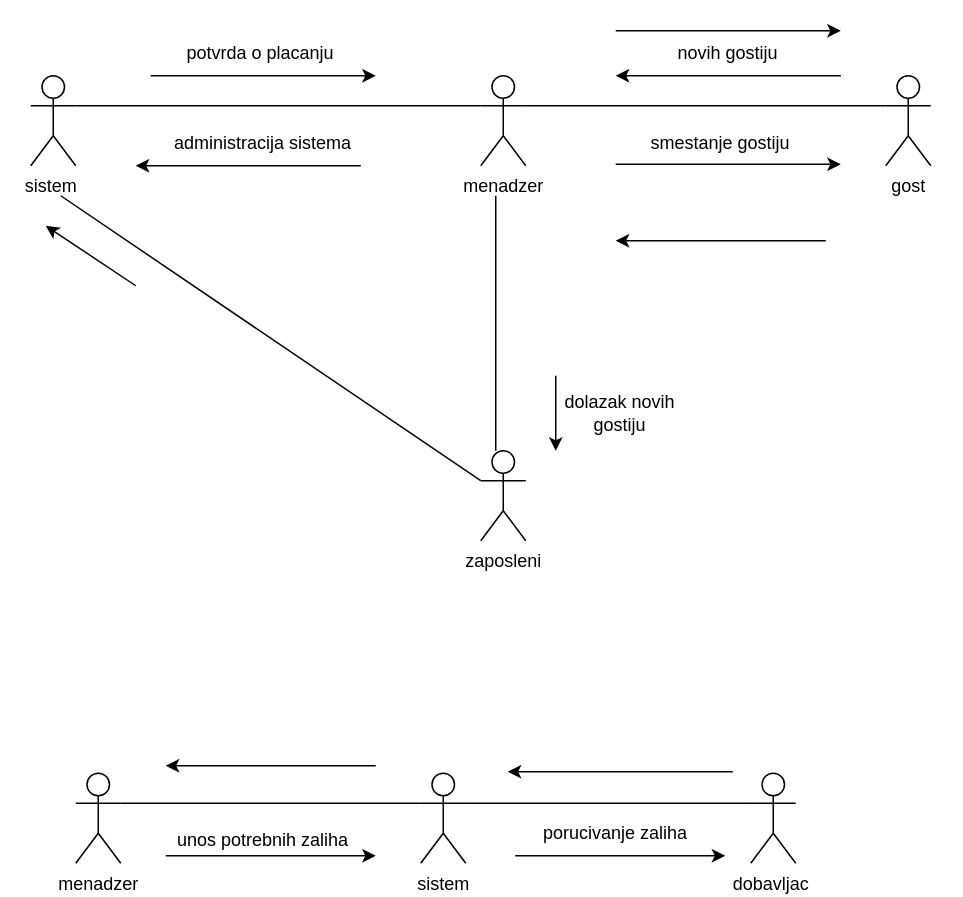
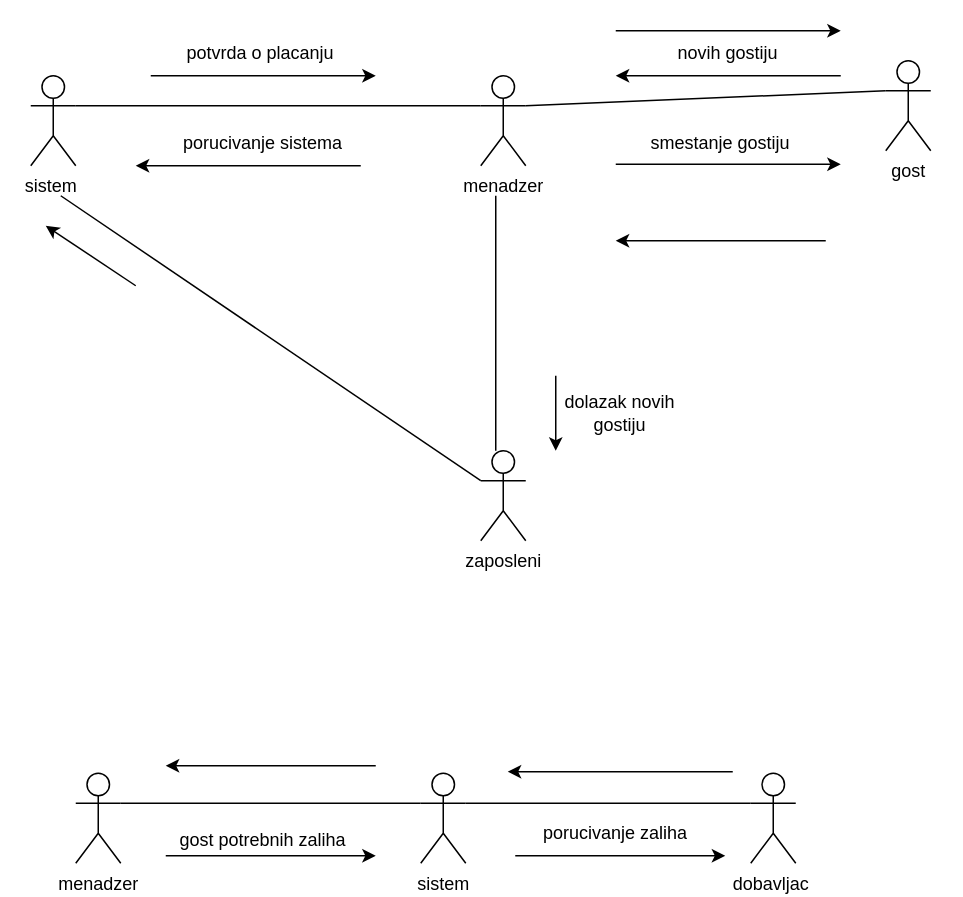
  <mxCell id="0" />
  <mxCell id="1" parent="0" />
  <mxCell id="2" value="sistem&amp;nbsp;" style="shape=umlActor;verticalLabelPosition=bottom;verticalAlign=top;html=1;outlineConnect=0;" vertex="1" parent="1"><mxGeometry x="20" y="50" width="30" height="60" as="geometry" /></mxCell>
  <mxCell id="3" value="menadzer" style="shape=umlActor;verticalLabelPosition=bottom;verticalAlign=top;html=1;outlineConnect=0;" vertex="1" parent="1"><mxGeometry x="320" y="50" width="30" height="60" as="geometry" /></mxCell>
  <mxCell id="4" value="zaposleni&lt;div&gt;&lt;br&gt;&lt;/div&gt;" style="shape=umlActor;verticalLabelPosition=bottom;verticalAlign=top;html=1;outlineConnect=0;" vertex="1" parent="1"><mxGeometry x="320" y="300" width="30" height="60" as="geometry" /></mxCell>
- <mxCell id="5" value="gost" style="shape=umlActor;verticalLabelPosition=bottom;verticalAlign=top;html=1;outlineConnect=0;" vertex="1" parent="1"><mxGeometry x="590" y="50" width="30" height="60" as="geometry" /></mxCell>
+ <mxCell id="5" value="gost" style="shape=umlActor;verticalLabelPosition=bottom;verticalAlign=top;html=1;outlineConnect=0;" vertex="1" parent="1"><mxGeometry x="590" y="40" width="30" height="60" as="geometry" /></mxCell>
  <mxCell id="6" value="" style="endArrow=none;html=1;rounded=0;entryX=0;entryY=0.333;entryDx=0;entryDy=0;entryPerimeter=0;" edge="1" parent="1" target="3"><mxGeometry width="50" height="50" relative="1" as="geometry"><mxPoint x="50" y="70" as="sourcePoint" /><mxPoint x="100" y="20" as="targetPoint" /></mxGeometry></mxCell>
  <mxCell id="7" value="" style="endArrow=none;html=1;rounded=0;entryX=0;entryY=0.333;entryDx=0;entryDy=0;entryPerimeter=0;" edge="1" parent="1" target="5"><mxGeometry width="50" height="50" relative="1" as="geometry"><mxPoint x="350" y="70" as="sourcePoint" /><mxPoint x="580" y="80" as="targetPoint" /></mxGeometry></mxCell>
  <mxCell id="8" value="" style="endArrow=none;html=1;rounded=0;" edge="1" parent="1"><mxGeometry width="50" height="50" relative="1" as="geometry"><mxPoint x="330" y="300" as="sourcePoint" /><mxPoint x="330" y="130" as="targetPoint" /></mxGeometry></mxCell>
  <mxCell id="9" value="" style="endArrow=classic;html=1;rounded=0;" edge="1" parent="1"><mxGeometry width="50" height="50" relative="1" as="geometry"><mxPoint x="370" y="250" as="sourcePoint" /><mxPoint x="370" y="300" as="targetPoint" /></mxGeometry></mxCell>
  <mxCell id="10" value="dolazak novih gostiju" style="text;html=1;align=center;verticalAlign=middle;whiteSpace=wrap;rounded=0;" vertex="1" parent="1"><mxGeometry x="360" y="260" width="106" height="30" as="geometry" /></mxCell>
  <mxCell id="11" value="" style="endArrow=classic;html=1;rounded=0;" edge="1" parent="1"><mxGeometry width="50" height="50" relative="1" as="geometry"><mxPoint x="410" y="109" as="sourcePoint" /><mxPoint x="560" y="109" as="targetPoint" /></mxGeometry></mxCell>
  <mxCell id="12" value="smestanje gostiju" style="text;html=1;align=center;verticalAlign=middle;whiteSpace=wrap;rounded=0;" vertex="1" parent="1"><mxGeometry x="420" y="80" width="120" height="30" as="geometry" /></mxCell>
  <mxCell id="13" value="" style="endArrow=classic;html=1;rounded=0;" edge="1" parent="1"><mxGeometry width="50" height="50" relative="1" as="geometry"><mxPoint x="240" y="110" as="sourcePoint" /><mxPoint x="90" y="110" as="targetPoint" /></mxGeometry></mxCell>
- <mxCell id="14" value="administracija sistema" style="text;html=1;align=center;verticalAlign=middle;whiteSpace=wrap;rounded=0;" vertex="1" parent="1"><mxGeometry x="110" y="80" width="130" height="30" as="geometry" /></mxCell>
+ <mxCell id="14" value="porucivanje sistema" style="text;html=1;align=center;verticalAlign=middle;whiteSpace=wrap;rounded=0;" vertex="1" parent="1"><mxGeometry x="110" y="80" width="130" height="30" as="geometry" /></mxCell>
  <mxCell id="15" value="" style="endArrow=none;html=1;rounded=0;entryX=0;entryY=0.333;entryDx=0;entryDy=0;entryPerimeter=0;" edge="1" parent="1" target="4"><mxGeometry width="50" height="50" relative="1" as="geometry"><mxPoint x="40" y="130" as="sourcePoint" /><mxPoint x="130" y="150" as="targetPoint" /></mxGeometry></mxCell>
  <mxCell id="16" value="" style="endArrow=classic;html=1;rounded=0;" edge="1" parent="1"><mxGeometry width="50" height="50" relative="1" as="geometry"><mxPoint x="90" y="190" as="sourcePoint" /><mxPoint x="30" y="150" as="targetPoint" /><Array as="points" /></mxGeometry></mxCell>
  <mxCell id="17" value="" style="endArrow=classic;html=1;rounded=0;" edge="1" parent="1"><mxGeometry width="50" height="50" relative="1" as="geometry"><mxPoint x="560" y="50" as="sourcePoint" /><mxPoint x="410" y="50" as="targetPoint" /></mxGeometry></mxCell>
  <mxCell id="18" value="novih gostiju" style="text;html=1;align=center;verticalAlign=middle;whiteSpace=wrap;rounded=0;" vertex="1" parent="1"><mxGeometry x="420" y="20" width="130" height="30" as="geometry" /></mxCell>
  <mxCell id="19" value="" style="endArrow=classic;html=1;rounded=0;" edge="1" parent="1"><mxGeometry width="50" height="50" relative="1" as="geometry"><mxPoint x="410" y="20" as="sourcePoint" /><mxPoint x="560" y="20" as="targetPoint" /></mxGeometry></mxCell>
  <mxCell id="20" value="" style="endArrow=classic;html=1;rounded=0;" edge="1" parent="1"><mxGeometry width="50" height="50" relative="1" as="geometry"><mxPoint x="550" y="160" as="sourcePoint" /><mxPoint x="410" y="160" as="targetPoint" /></mxGeometry></mxCell>
  <mxCell id="21" value="" style="endArrow=classic;html=1;rounded=0;" edge="1" parent="1"><mxGeometry width="50" height="50" relative="1" as="geometry"><mxPoint x="100" y="50" as="sourcePoint" /><mxPoint x="250" y="50" as="targetPoint" /></mxGeometry></mxCell>
  <mxCell id="22" value="potvrda o placanju&amp;nbsp;" style="text;html=1;align=center;verticalAlign=middle;whiteSpace=wrap;rounded=0;" vertex="1" parent="1"><mxGeometry x="110" y="20" width="130" height="30" as="geometry" /></mxCell>
  <mxCell id="23" value="menadzer" style="shape=umlActor;verticalLabelPosition=bottom;verticalAlign=top;html=1;outlineConnect=0;" vertex="1" parent="1"><mxGeometry x="50" y="515" width="30" height="60" as="geometry" /></mxCell>
  <mxCell id="24" value="sistem" style="shape=umlActor;verticalLabelPosition=bottom;verticalAlign=top;html=1;outlineConnect=0;" vertex="1" parent="1"><mxGeometry x="280" y="515" width="30" height="60" as="geometry" /></mxCell>
  <mxCell id="25" value="dobavljac&amp;nbsp;" style="shape=umlActor;verticalLabelPosition=bottom;verticalAlign=top;html=1;outlineConnect=0;" vertex="1" parent="1"><mxGeometry x="500" y="515" width="30" height="60" as="geometry" /></mxCell>
  <mxCell id="26" value="" style="endArrow=none;html=1;rounded=0;entryX=0;entryY=0.333;entryDx=0;entryDy=0;entryPerimeter=0;exitX=1;exitY=0.333;exitDx=0;exitDy=0;exitPerimeter=0;" edge="1" parent="1" source="23" target="24"><mxGeometry width="50" height="50" relative="1" as="geometry"><mxPoint x="80" y="540" as="sourcePoint" /><mxPoint x="130" y="490" as="targetPoint" /></mxGeometry></mxCell>
  <mxCell id="27" value="" style="endArrow=none;html=1;rounded=0;entryX=0;entryY=0.333;entryDx=0;entryDy=0;entryPerimeter=0;exitX=1;exitY=0.333;exitDx=0;exitDy=0;exitPerimeter=0;" edge="1" parent="1" source="24" target="25"><mxGeometry width="50" height="50" relative="1" as="geometry"><mxPoint x="310" y="540" as="sourcePoint" /><mxPoint x="360" y="490" as="targetPoint" /></mxGeometry></mxCell>
  <mxCell id="28" value="" style="endArrow=classic;html=1;rounded=0;" edge="1" parent="1"><mxGeometry width="50" height="50" relative="1" as="geometry"><mxPoint x="110" y="570" as="sourcePoint" /><mxPoint x="250" y="570" as="targetPoint" /></mxGeometry></mxCell>
- <mxCell id="29" value="unos potrebnih zaliha" style="text;html=1;align=center;verticalAlign=middle;whiteSpace=wrap;rounded=0;" vertex="1" parent="1"><mxGeometry x="110" y="545" width="130" height="30" as="geometry" /></mxCell>
+ <mxCell id="29" value="gost potrebnih zaliha" style="text;html=1;align=center;verticalAlign=middle;whiteSpace=wrap;rounded=0;" vertex="1" parent="1"><mxGeometry x="110" y="545" width="130" height="30" as="geometry" /></mxCell>
  <mxCell id="30" value="" style="endArrow=classic;html=1;rounded=0;" edge="1" parent="1"><mxGeometry width="50" height="50" relative="1" as="geometry"><mxPoint x="343" y="570" as="sourcePoint" /><mxPoint x="483" y="570" as="targetPoint" /></mxGeometry></mxCell>
  <mxCell id="31" value="porucivanje zaliha" style="text;html=1;align=center;verticalAlign=middle;whiteSpace=wrap;rounded=0;" vertex="1" parent="1"><mxGeometry x="330" y="540" width="160" height="30" as="geometry" /></mxCell>
  <mxCell id="32" value="" style="endArrow=classic;html=1;rounded=0;" edge="1" parent="1"><mxGeometry width="50" height="50" relative="1" as="geometry"><mxPoint x="488" y="514" as="sourcePoint" /><mxPoint x="338" y="514" as="targetPoint" /></mxGeometry></mxCell>
  <mxCell id="33" value="" style="endArrow=classic;html=1;rounded=0;" edge="1" parent="1"><mxGeometry width="50" height="50" relative="1" as="geometry"><mxPoint x="250" y="510" as="sourcePoint" /><mxPoint x="110" y="510" as="targetPoint" /></mxGeometry></mxCell>
